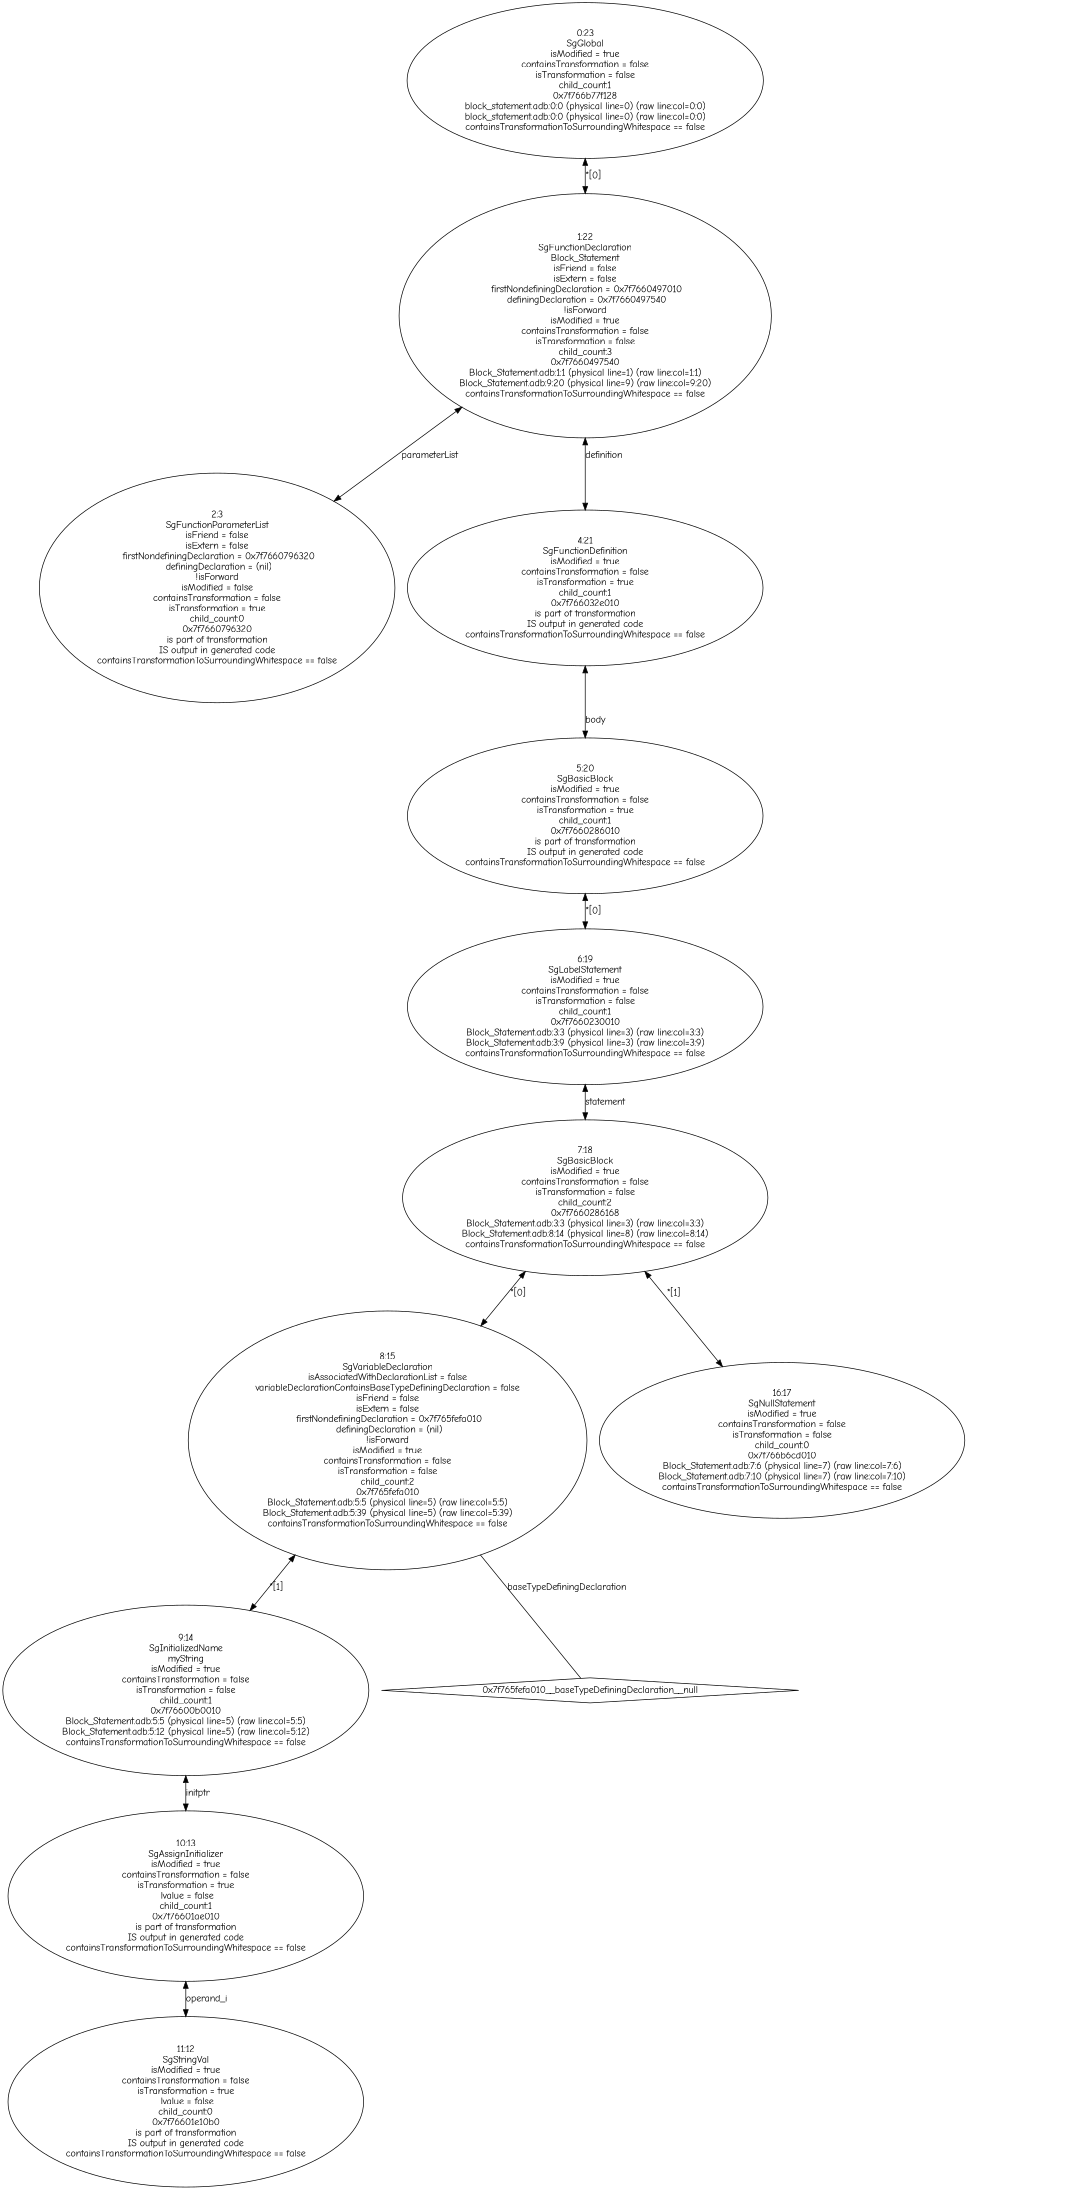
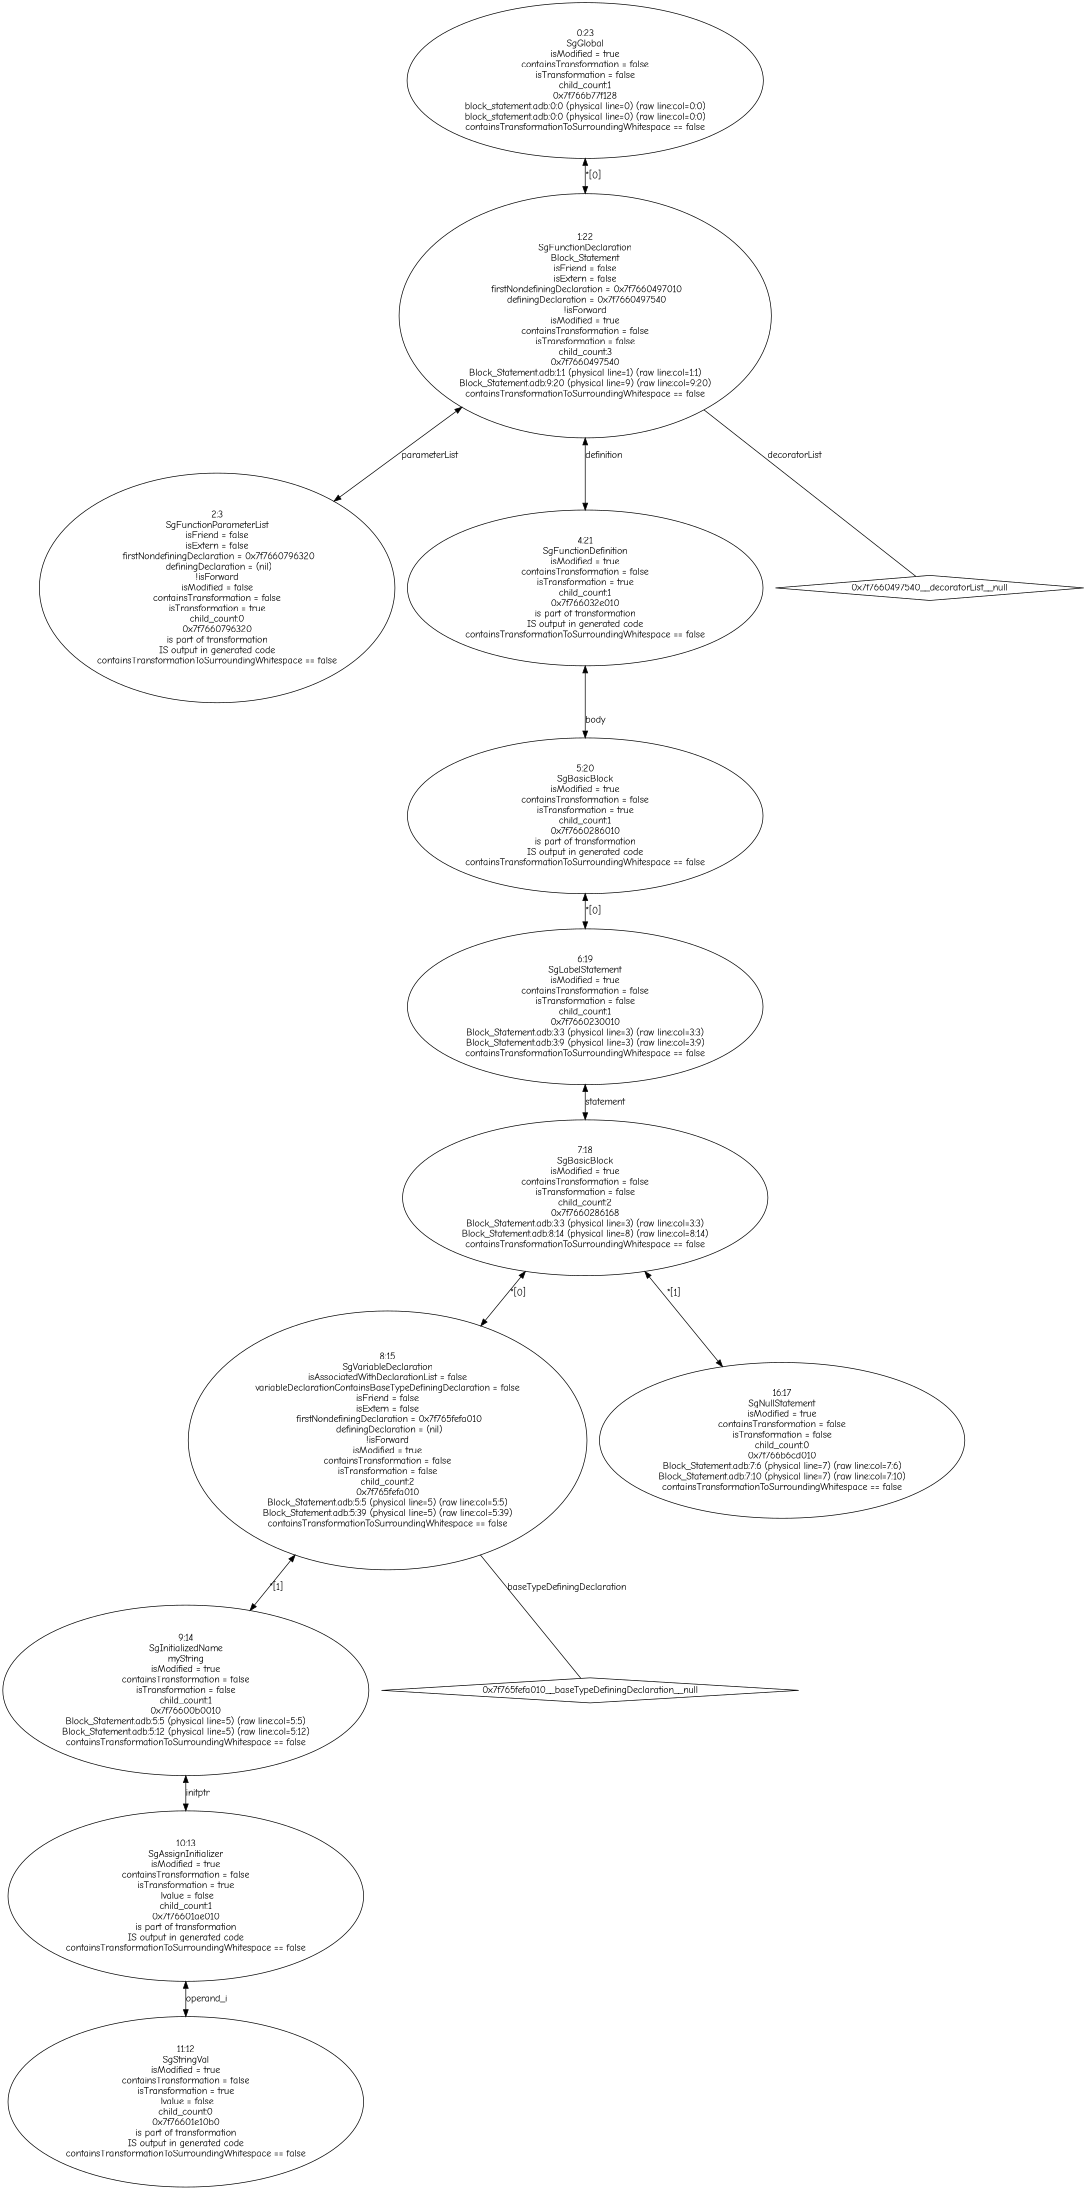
  digraph {
    fontname="Comic Neue"
    node [fontname="Comic Neue"]
    edge [dir=both fontname="Comic Neue"]
    n1 [label="2:3\nSgFunctionParameterList\n isFriend = false \n isExtern = false \n firstNondefiningDeclaration = 0x7f7660796320\n definingDeclaration = (nil)\n!isForward\nisModified = false\ncontainsTransformation = false\nisTransformation = true\nchild_count:0\n0x7f7660796320\nis part of transformation\nIS output in generated code\ncontainsTransformationToSurroundingWhitespace == false\n"]
    n2 [label="11:12\nSgStringVal\nisModified = true\ncontainsTransformation = false\nisTransformation = true\n lvalue = false\nchild_count:0\n0x7f76601e10b0\nis part of transformation\nIS output in generated code\ncontainsTransformationToSurroundingWhitespace == false\n"]
    n3 [label="10:13\nSgAssignInitializer\nisModified = true\ncontainsTransformation = false\nisTransformation = true\n lvalue = false\nchild_count:1\n0x7f76601ae010\nis part of transformation\nIS output in generated code\ncontainsTransformationToSurroundingWhitespace == false\n"]
    n4 [label="9:14\nSgInitializedName\nmyString\nisModified = true\ncontainsTransformation = false\nisTransformation = false\nchild_count:1\n0x7f76600b0010\nBlock_Statement.adb:5:5 (physical line=5) (raw line:col=5:5)\nBlock_Statement.adb:5:12 (physical line=5) (raw line:col=5:12)\ncontainsTransformationToSurroundingWhitespace == false\n"]
    n5 [label="8:15\nSgVariableDeclaration\n isAssociatedWithDeclarationList = false \n variableDeclarationContainsBaseTypeDefiningDeclaration = false \n isFriend = false \n isExtern = false \n firstNondefiningDeclaration = 0x7f765fefa010\n definingDeclaration = (nil)\n!isForward\nisModified = true\ncontainsTransformation = false\nisTransformation = false\nchild_count:2\n0x7f765fefa010\nBlock_Statement.adb:5:5 (physical line=5) (raw line:col=5:5)\nBlock_Statement.adb:5:39 (physical line=5) (raw line:col=5:39)\ncontainsTransformationToSurroundingWhitespace == false\n"]
    "0x7f765fefa010__baseTypeDefiningDeclaration__null" [shape=diamond]
    n7 [label="16:17\nSgNullStatement\nisModified = true\ncontainsTransformation = false\nisTransformation = false\nchild_count:0\n0x7f766b6cd010\nBlock_Statement.adb:7:6 (physical line=7) (raw line:col=7:6)\nBlock_Statement.adb:7:10 (physical line=7) (raw line:col=7:10)\ncontainsTransformationToSurroundingWhitespace == false\n"]
    n8 [label="7:18\nSgBasicBlock\nisModified = true\ncontainsTransformation = false\nisTransformation = false\nchild_count:2\n0x7f7660286168\nBlock_Statement.adb:3:3 (physical line=3) (raw line:col=3:3)\nBlock_Statement.adb:8:14 (physical line=8) (raw line:col=8:14)\ncontainsTransformationToSurroundingWhitespace == false\n"]
    n9 [label="6:19\nSgLabelStatement\nisModified = true\ncontainsTransformation = false\nisTransformation = false\nchild_count:1\n0x7f7660230010\nBlock_Statement.adb:3:3 (physical line=3) (raw line:col=3:3)\nBlock_Statement.adb:3:9 (physical line=3) (raw line:col=3:9)\ncontainsTransformationToSurroundingWhitespace == false\n"]
    n10 [label="5:20\nSgBasicBlock\nisModified = true\ncontainsTransformation = false\nisTransformation = true\nchild_count:1\n0x7f7660286010\nis part of transformation\nIS output in generated code\ncontainsTransformationToSurroundingWhitespace == false\n"]
    n11 [label="4:21\nSgFunctionDefinition\nisModified = true\ncontainsTransformation = false\nisTransformation = true\nchild_count:1\n0x7f766032e010\nis part of transformation\nIS output in generated code\ncontainsTransformationToSurroundingWhitespace == false\n"]
    n12 [label="1:22\nSgFunctionDeclaration\nBlock_Statement\n isFriend = false \n isExtern = false \n firstNondefiningDeclaration = 0x7f7660497010\n definingDeclaration = 0x7f7660497540\n!isForward\nisModified = true\ncontainsTransformation = false\nisTransformation = false\nchild_count:3\n0x7f7660497540\nBlock_Statement.adb:1:1 (physical line=1) (raw line:col=1:1)\nBlock_Statement.adb:9:20 (physical line=9) (raw line:col=9:20)\ncontainsTransformationToSurroundingWhitespace == false\n"]
+   "0x7f7660497540__decoratorList__null" [shape=diamond]
    n14 [label="0:23\nSgGlobal\nisModified = true\ncontainsTransformation = false\nisTransformation = false\nchild_count:1\n0x7f766b77f128\nblock_statement.adb:0:0 (physical line=0) (raw line:col=0:0)\nblock_statement.adb:0:0 (physical line=0) (raw line:col=0:0)\ncontainsTransformationToSurroundingWhitespace == false\n"]
    n3 -> n2 [label=operand_i]
    n4 -> n3 [label=initptr]
    n5 -> n4 [label="*[1]"]
    n5 -> "0x7f765fefa010__baseTypeDefiningDeclaration__null" [dir=none label=baseTypeDefiningDeclaration]
    n8 -> n5 [label="*[0]"]
    n8 -> n7 [label="*[1]"]
    n9 -> n8 [label=statement]
    n10 -> n9 [label="*[0]"]
    n11 -> n10 [label=body]
    n12 -> n1 [label=parameterList]
    n12 -> n11 [label=definition]
+   n12 -> "0x7f7660497540__decoratorList__null" [dir=none label=decoratorList]
    n14 -> n12 [label="*[0]"]
  }
